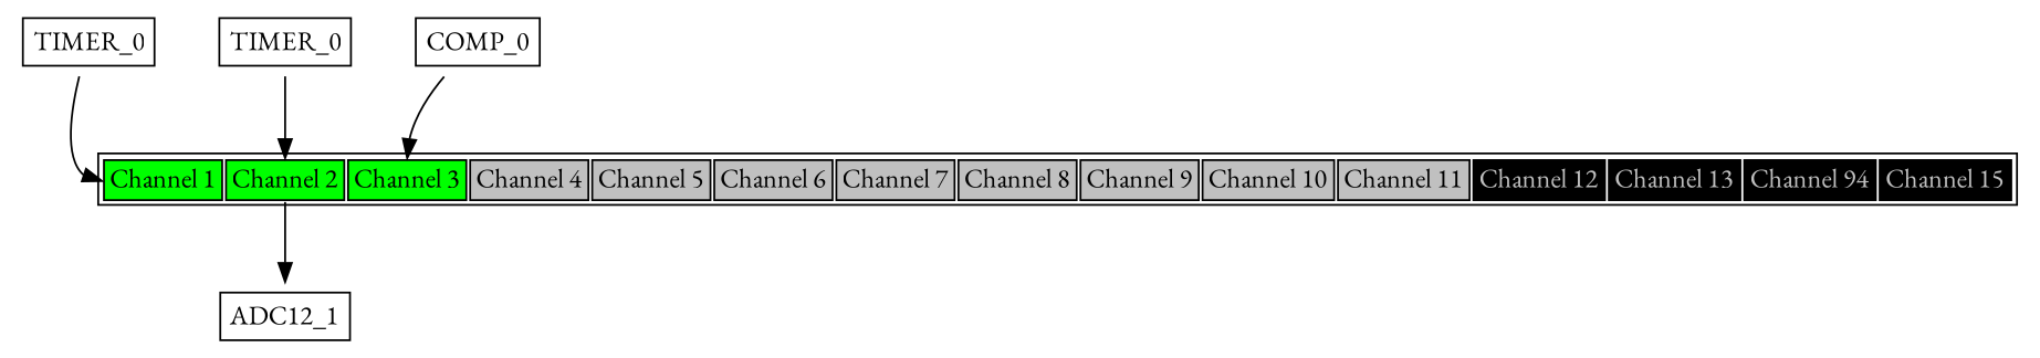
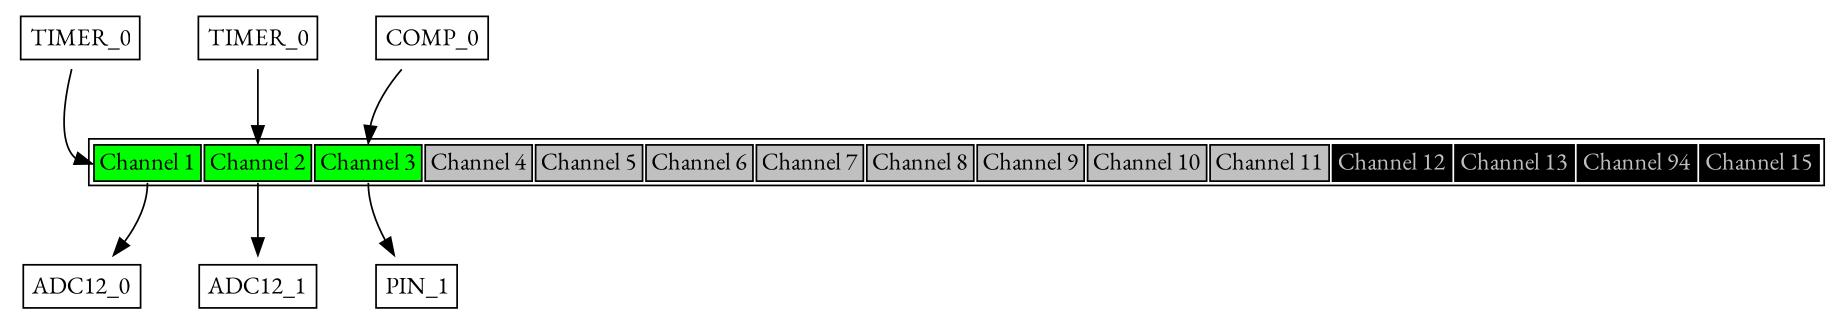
  digraph {
    fontname="EB Garamond"
    node [fontname="EB Garamond" shape=plaintext]
    edge [fontname="EB Garamond"]
    n1 [label=<      <table border='1' cellborder='1'>        <tr>             <td bgcolor="green" port='chan_1'>Channel 1</td>             <td bgcolor="green" port='chan_2'>Channel 2</td>             <td bgcolor="green" port='chan_3'>Channel 3</td>             <td bgcolor="grey" port='chan_4'>Channel 4</td>             <td bgcolor="grey" port='chan_5'>Channel 5</td>             <td bgcolor="grey" port='chan_6'>Channel 6</td>             <td bgcolor="grey" port='chan_7'>Channel 7</td>             <td bgcolor="grey" port='chan_8'>Channel 8</td>             <td bgcolor="grey" port='chan_9'>Channel 9</td>             <td bgcolor="grey" port='chan_10'>Channel 10</td>             <td bgcolor="grey" port='chan_11'>Channel 11</td>             <td bgcolor="black" port='chan_12'><font color="grey">Channel 12</font></td>             <td bgcolor="black" port='chan_13'><font color="grey">Channel 13</font></td>             <td bgcolor="black" port='chan_14'><font color="grey">Channel 94</font></td>             <td bgcolor="black" port='chan_15'><font color="grey">Channel 15</font></td>          </tr>      </table>   >]
+   n2 [label=<     <table border='1'  cellborder='0'>       <tr><td>ADC12_0</td></tr>     </table>   >]
    n3 [label=<     <table border='1'  cellborder='0'>       <tr><td>ADC12_1</td></tr>     </table>   >]
+   n4 [label=<     <table border='1'  cellborder='0'>       <tr><td>PIN_1</td></tr>     </table>   >]
    n5 [label=<     <table border='1'  cellborder='0'>       <tr><td>TIMER_0</td></tr>     </table>     >]
    n6 [label=<     <table border='1'  cellborder='0'>       <tr><td>TIMER_0</td></tr>     </table>     >]
    n7 [label=<     <table border='1'  cellborder='0'>       <tr><td>COMP_0</td></tr>     </table>     >]
+   n1 -> n2 [tailport=chan_1]
    n1 -> n3 [tailport=chan_2]
+   n1 -> n4 [tailport=chan_3]
    n5 -> n1 [headport=chan_1]
    n6 -> n1 [headport=chan_2]
    n7 -> n1 [headport=chan_3]
  }
